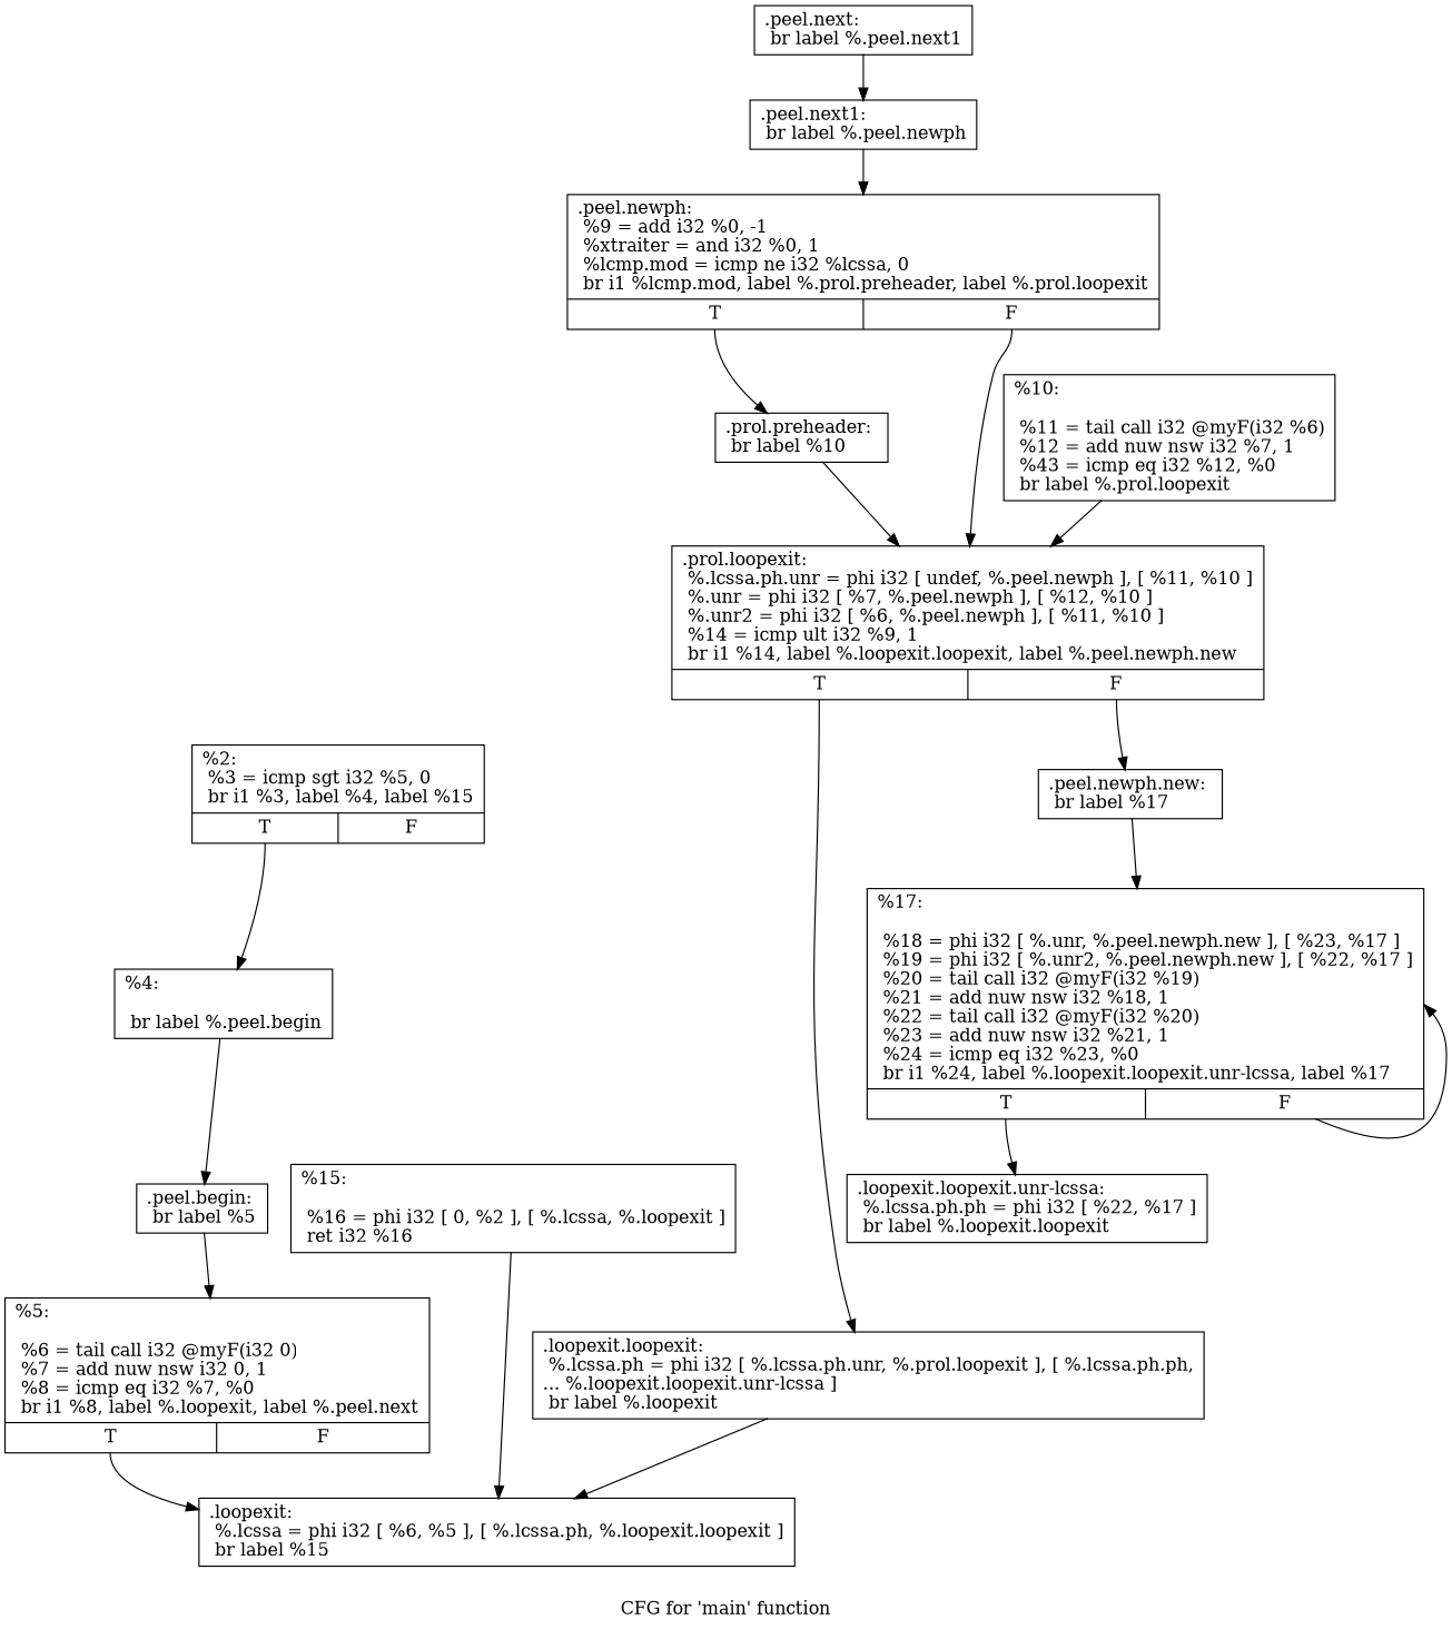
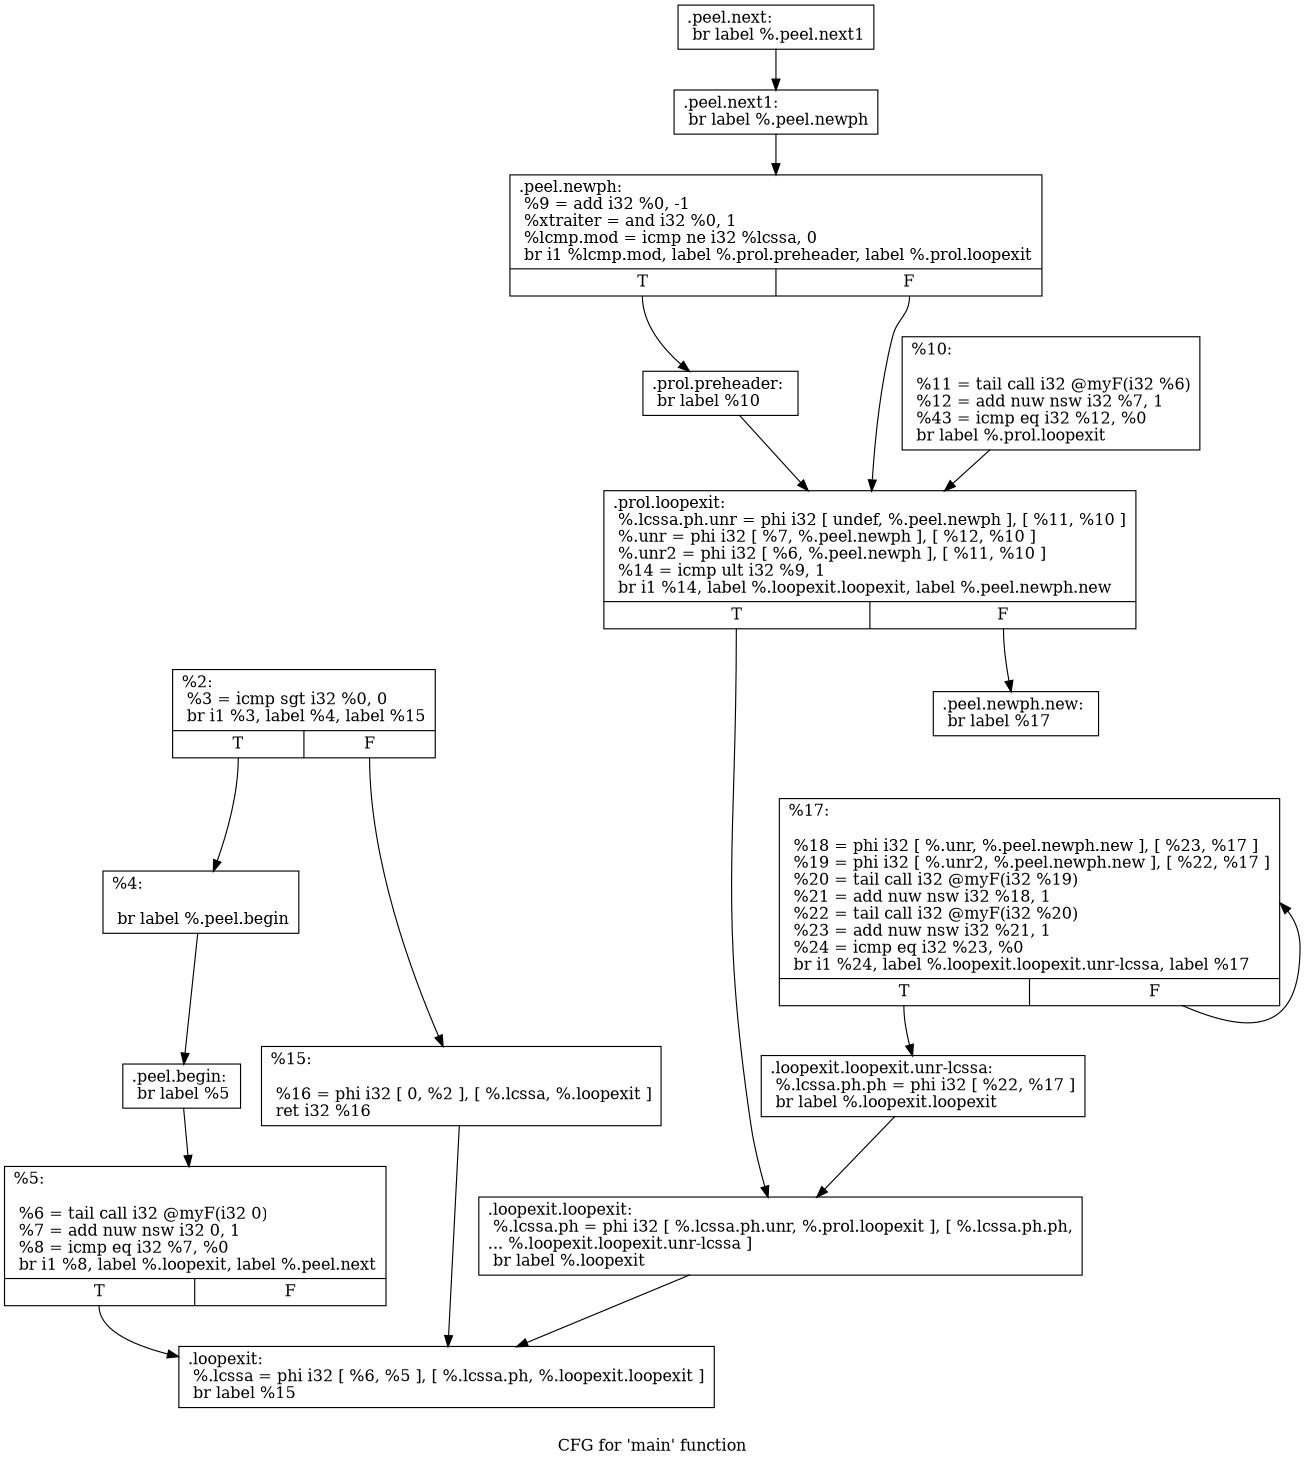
  digraph {
    label="CFG for 'main' function"
    node [shape=record]
-   n1 [label="{%2:\l  %3 = icmp sgt i32 %5, 0\l  br i1 %3, label %4, label %15\l|{<s0>T|<s1>F}}"]
+   n1 [label="{%2:\l  %3 = icmp sgt i32 %0, 0\l  br i1 %3, label %4, label %15\l|{<s0>T|<s1>F}}"]
    n2 [label="{%4:\l\l  br label %.peel.begin\l}"]
    n3 [label="{%15:\l\l  %16 = phi i32 [ 0, %2 ], [ %.lcssa, %.loopexit ]\l  ret i32 %16\l}"]
    n4 [label="{.peel.begin:                                      \l  br label %5\l}"]
    n5 [label="{.loopexit:                                        \l  %.lcssa = phi i32 [ %6, %5 ], [ %.lcssa.ph, %.loopexit.loopexit ]\l  br label %15\l}"]
    n6 [label="{%5:\l\l  %6 = tail call i32 @myF(i32 0)\l  %7 = add nuw nsw i32 0, 1\l  %8 = icmp eq i32 %7, %0\l  br i1 %8, label %.loopexit, label %.peel.next\l|{<s0>T|<s1>F}}"]
    n7 [label="{.peel.next:                                       \l  br label %.peel.next1\l}"]
    n8 [label="{.peel.next1:                                      \l  br label %.peel.newph\l}"]
    n9 [label="{.peel.newph:                                      \l  %9 = add i32 %0, -1\l  %xtraiter = and i32 %0, 1\l  %lcmp.mod = icmp ne i32 %lcssa, 0\l  br i1 %lcmp.mod, label %.prol.preheader, label %.prol.loopexit\l|{<s0>T|<s1>F}}"]
    n10 [label="{.prol.preheader:                                  \l  br label %10\l}"]
    n11 [label="{.prol.loopexit:                                   \l  %.lcssa.ph.unr = phi i32 [ undef, %.peel.newph ], [ %11, %10 ]\l  %.unr = phi i32 [ %7, %.peel.newph ], [ %12, %10 ]\l  %.unr2 = phi i32 [ %6, %.peel.newph ], [ %11, %10 ]\l  %14 = icmp ult i32 %9, 1\l  br i1 %14, label %.loopexit.loopexit, label %.peel.newph.new\l|{<s0>T|<s1>F}}"]
    n12 [label="{.loopexit.loopexit:                               \l  %.lcssa.ph = phi i32 [ %.lcssa.ph.unr, %.prol.loopexit ], [ %.lcssa.ph.ph,\l... %.loopexit.loopexit.unr-lcssa ]\l  br label %.loopexit\l}"]
    n13 [label="{.peel.newph.new:                                  \l  br label %17\l}"]
    n14 [label="{%10:\l\l  %11 = tail call i32 @myF(i32 %6)\l  %12 = add nuw nsw i32 %7, 1\l  %43 = icmp eq i32 %12, %0\l  br label %.prol.loopexit\l}"]
    n15 [label="{%17:\l\l  %18 = phi i32 [ %.unr, %.peel.newph.new ], [ %23, %17 ]\l  %19 = phi i32 [ %.unr2, %.peel.newph.new ], [ %22, %17 ]\l  %20 = tail call i32 @myF(i32 %19)\l  %21 = add nuw nsw i32 %18, 1\l  %22 = tail call i32 @myF(i32 %20)\l  %23 = add nuw nsw i32 %21, 1\l  %24 = icmp eq i32 %23, %0\l  br i1 %24, label %.loopexit.loopexit.unr-lcssa, label %17\l|{<s0>T|<s1>F}}"]
    n16 [label="{.loopexit.loopexit.unr-lcssa:                     \l  %.lcssa.ph.ph = phi i32 [ %22, %17 ]\l  br label %.loopexit.loopexit\l}"]
    n1 -> n2 [tailport=s0]
+   n1 -> n3 [tailport=s1]
    n2 -> n4
    n3 -> n5
    n4 -> n6
    n6 -> n5 [tailport=s0]
    n7 -> n8
    n8 -> n9
    n9 -> n10 [tailport=s0]
    n9 -> n11 [tailport=s1]
    n10 -> n11
    n11 -> n12 [tailport=s0]
    n11 -> n13 [tailport=s1]
    n12 -> n5
-   n13 -> n15
    n14 -> n11
    n15 -> n15 [tailport=s1]
    n15 -> n16 [tailport=s0]
+   n16 -> n12
  }
